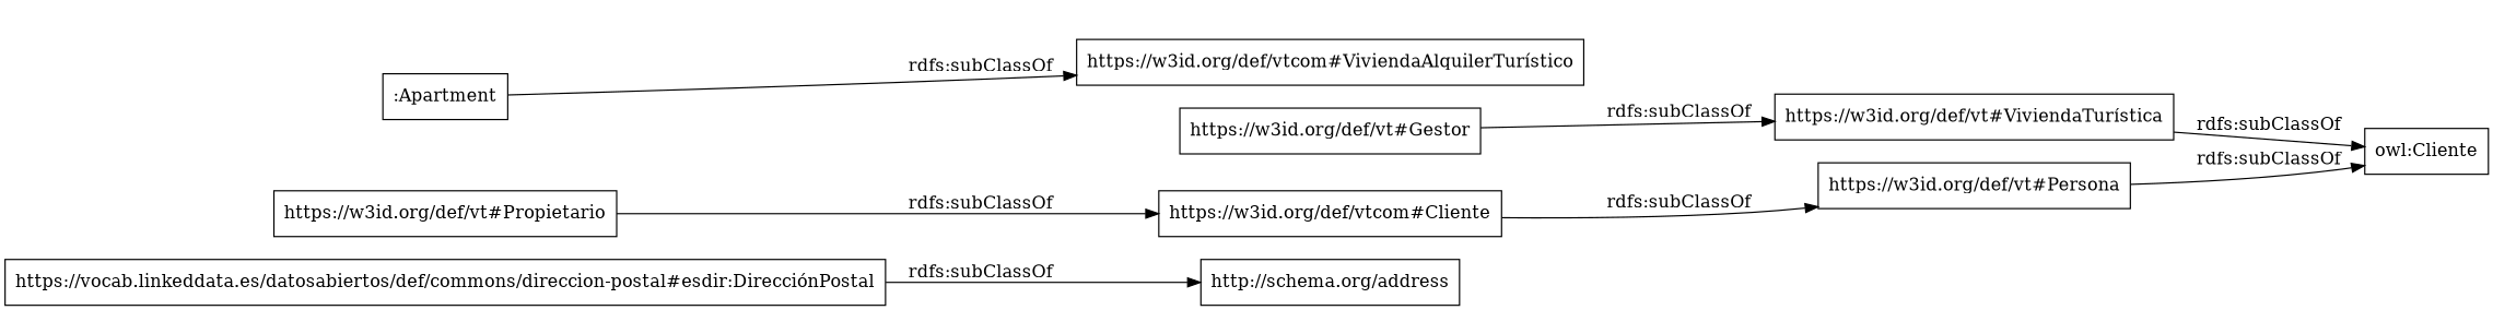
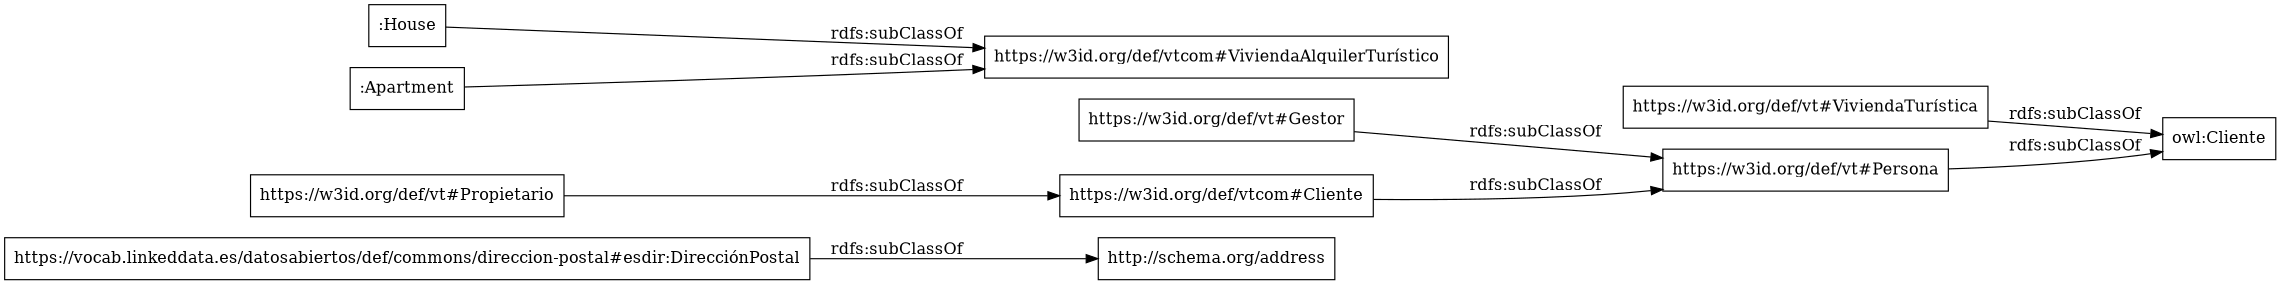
  digraph {
    rankdir=LR
    node [color=black shape=rectangle]
    "https://vocab.linkeddata.es/datosabiertos/def/commons/direccion-postal#esdir:DirecciónPostal"
    "http://schema.org/address"
    "https://w3id.org/def/vt#Gestor"
    "https://w3id.org/def/vt#Persona"
    n5 [label="owl:Cliente"]
    "https://w3id.org/def/vt#ViviendaTurística"
    "https://w3id.org/def/vt#Propietario"
    "https://w3id.org/def/vtcom#Cliente"
+   ":House"
    "https://w3id.org/def/vtcom#ViviendaAlquilerTurístico"
    ":Apartment"
    "https://vocab.linkeddata.es/datosabiertos/def/commons/direccion-postal#esdir:DirecciónPostal" -> "http://schema.org/address" [label="rdfs:subClassOf"]
-   "https://w3id.org/def/vt#Gestor" -> "https://w3id.org/def/vt#ViviendaTurística" [label="rdfs:subClassOf"]
+   "https://w3id.org/def/vt#Gestor" -> "https://w3id.org/def/vt#Persona" [label="rdfs:subClassOf"]
    "https://w3id.org/def/vt#Persona" -> n5 [label="rdfs:subClassOf"]
    "https://w3id.org/def/vt#ViviendaTurística" -> n5 [label="rdfs:subClassOf"]
    "https://w3id.org/def/vt#Propietario" -> "https://w3id.org/def/vtcom#Cliente" [label="rdfs:subClassOf"]
    "https://w3id.org/def/vtcom#Cliente" -> "https://w3id.org/def/vt#Persona" [label="rdfs:subClassOf"]
+   ":House" -> "https://w3id.org/def/vtcom#ViviendaAlquilerTurístico" [label="rdfs:subClassOf"]
    ":Apartment" -> "https://w3id.org/def/vtcom#ViviendaAlquilerTurístico" [label="rdfs:subClassOf"]
  }
